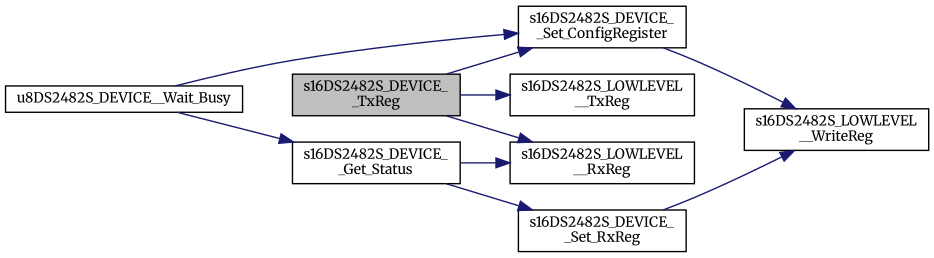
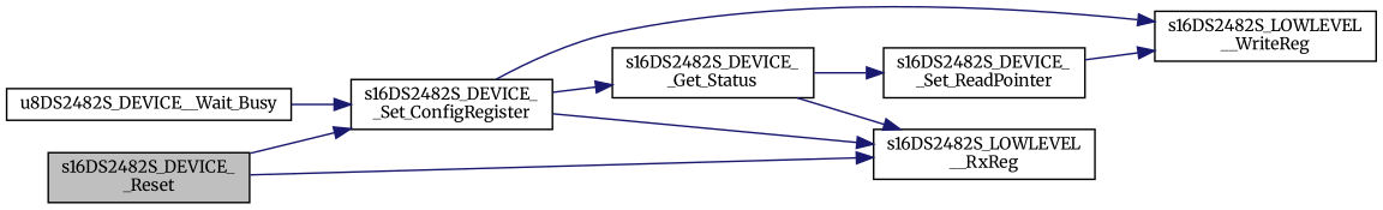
  digraph {
    fontname=Merriweather
    rankdir=LR
    node [color=black fillcolor=white fontname=Merriweather fontsize=10 shape=record style=filled]
    edge [color=midnightblue fontname=Merriweather fontsize=10 labelfontname=Helvetica labelfontsize=10 style=solid]
-   n1 [fillcolor=grey75 fontcolor=black height=0.2 label="s16DS2482S_DEVICE_\l_TxReg" width=0.4]
+   n1 [fillcolor=grey75 fontcolor=black height=0.2 label="s16DS2482S_DEVICE_\l_Reset" width=0.4]
    n2 [height=0.2 label="s16DS2482S_DEVICE_\l_Set_ConfigRegister" width=0.4]
    n3 [height=0.2 label="s16DS2482S_LOWLEVEL\l__RxReg" width=0.4]
-   n4 [height=0.2 label="s16DS2482S_LOWLEVEL\l__TxReg" width=0.4]
    n5 [height=0.2 label="s16DS2482S_LOWLEVEL\l__WriteReg" width=0.4]
    n6 [height=0.2 label=u8DS2482S_DEVICE__Wait_Busy width=0.4]
    n7 [height=0.2 label="s16DS2482S_DEVICE_\l_Get_Status" width=0.4]
-   n8 [height=0.2 label="s16DS2482S_DEVICE_\l_Set_RxReg" width=0.4]
+   n8 [height=0.2 label="s16DS2482S_DEVICE_\l_Set_ReadPointer" width=0.4]
    n1 -> n2
    n1 -> n3
-   n1 -> n4
+   n2 -> n3
    n2 -> n5
    n6 -> n2
-   n6 -> n7
+   n2 -> n7
    n7 -> n3
    n7 -> n8
    n8 -> n5
  }
